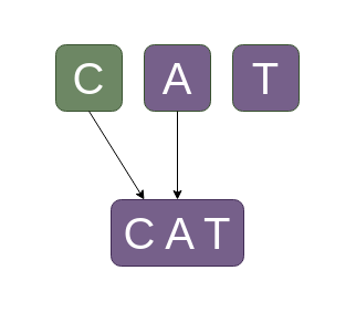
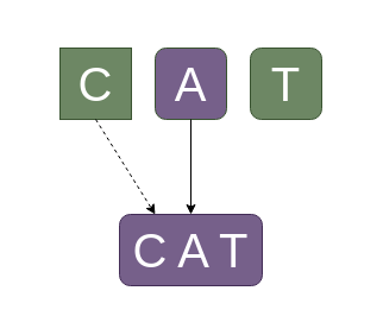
  <mxCell id="0" />
  <mxCell id="1" parent="0" />
  <mxCell id="2" value="" style="rounded=0;whiteSpace=wrap;html=1;fontSize=40;strokeColor=none;glass=0;shadow=0;" parent="1" vertex="1"><mxGeometry x="20" y="20" width="280" height="240" as="geometry" /></mxCell>
- <mxCell id="3" value="&lt;p&gt;&lt;font style=&quot;font-size: 40px;&quot;&gt;C&lt;/font&gt;&lt;/p&gt;" style="rounded=1;whiteSpace=wrap;html=1;fillColor=#6d8764;fontColor=#ffffff;strokeColor=#3A5431;" parent="1" vertex="1"><mxGeometry x="50" y="40" width="60" height="60" as="geometry" /></mxCell>
+ <mxCell id="3" value="&lt;p&gt;&lt;font style=&quot;font-size: 40px;&quot;&gt;C&lt;/font&gt;&lt;/p&gt;" style="whiteSpace=wrap;html=1;fillColor=#6d8764;fontColor=#ffffff;strokeColor=#3A5431;rounded=0;" parent="1" vertex="1"><mxGeometry x="50" y="40" width="60" height="60" as="geometry" /></mxCell>
  <mxCell id="4" value="&lt;p&gt;&lt;font style=&quot;font-size: 40px;&quot;&gt;A&lt;/font&gt;&lt;/p&gt;" style="rounded=1;whiteSpace=wrap;html=1;fillColor=#76608a;fontColor=#ffffff;strokeColor=#3A5431;" parent="1" vertex="1"><mxGeometry x="130" y="40" width="60" height="60" as="geometry" /></mxCell>
- <mxCell id="5" value="&lt;p&gt;&lt;font style=&quot;font-size: 40px;&quot;&gt;T&lt;/font&gt;&lt;/p&gt;" style="rounded=1;whiteSpace=wrap;html=1;fillColor=#76608a;fontColor=#ffffff;strokeColor=#3A5431;" parent="1" vertex="1"><mxGeometry x="210" y="40" width="60" height="60" as="geometry" /></mxCell>
+ <mxCell id="5" value="&lt;p&gt;&lt;font style=&quot;font-size: 40px;&quot;&gt;T&lt;/font&gt;&lt;/p&gt;" style="rounded=1;whiteSpace=wrap;html=1;fillColor=#6d8764;fontColor=#ffffff;strokeColor=#3A5431;" parent="1" vertex="1"><mxGeometry x="210" y="40" width="60" height="60" as="geometry" /></mxCell>
  <mxCell id="6" value="&lt;p&gt;&lt;font style=&quot;font-size: 40px;&quot;&gt;C A T&lt;/font&gt;&lt;/p&gt;" style="rounded=1;whiteSpace=wrap;html=1;fillColor=#76608a;fontColor=#ffffff;strokeColor=#432D57;" parent="1" vertex="1"><mxGeometry x="100" y="180" width="120" height="60" as="geometry" /></mxCell>
- <mxCell id="7" value="" style="endArrow=classic;html=1;exitX=0.5;exitY=1;exitDx=0;exitDy=0;entryX=0.25;entryY=0;entryDx=0;entryDy=0;" parent="1" source="3" target="6" edge="1"><mxGeometry width="50" height="50" relative="1" as="geometry"><mxPoint x="180" y="120" as="sourcePoint" /><mxPoint x="230" y="70" as="targetPoint" /></mxGeometry></mxCell>
+ <mxCell id="7" value="" style="endArrow=classic;html=1;exitX=0.5;exitY=1;exitDx=0;exitDy=0;entryX=0.25;entryY=0;entryDx=0;entryDy=0;dashed=1;" parent="1" source="3" target="6" edge="1"><mxGeometry width="50" height="50" relative="1" as="geometry"><mxPoint x="180" y="120" as="sourcePoint" /><mxPoint x="230" y="70" as="targetPoint" /></mxGeometry></mxCell>
  <mxCell id="8" value="" style="endArrow=classic;html=1;exitX=0.5;exitY=1;exitDx=0;exitDy=0;" parent="1" source="4" edge="1"><mxGeometry width="50" height="50" relative="1" as="geometry"><mxPoint x="90" y="110" as="sourcePoint" /><mxPoint x="160" y="180" as="targetPoint" /></mxGeometry></mxCell>
